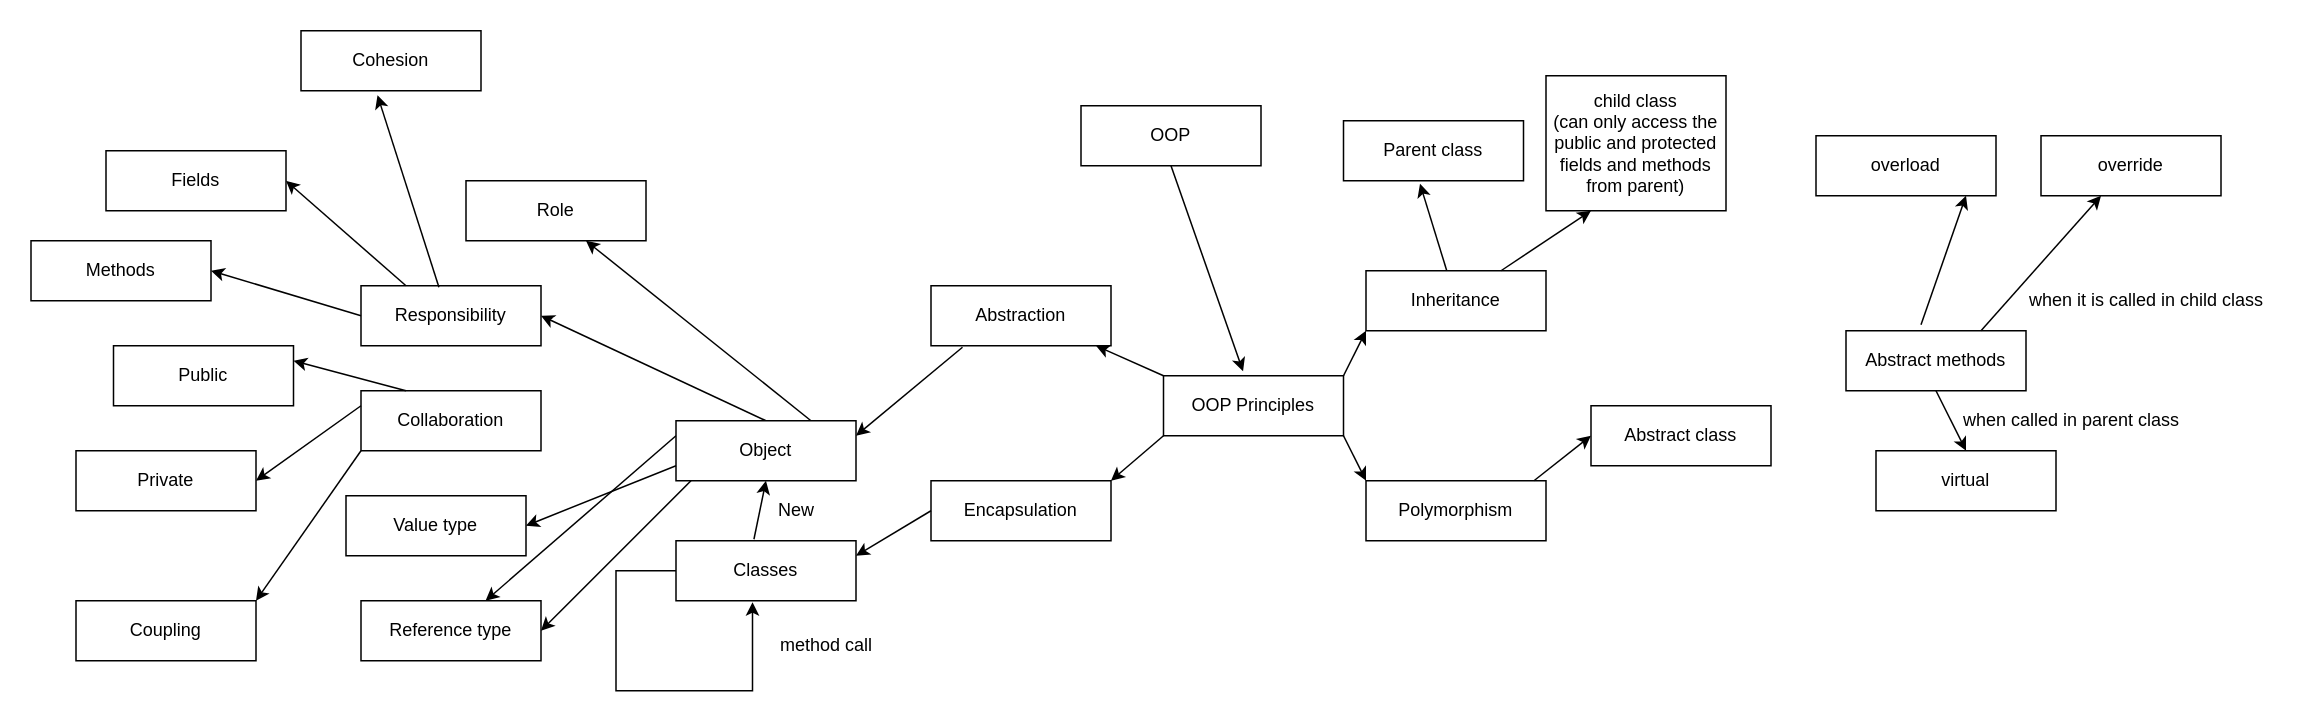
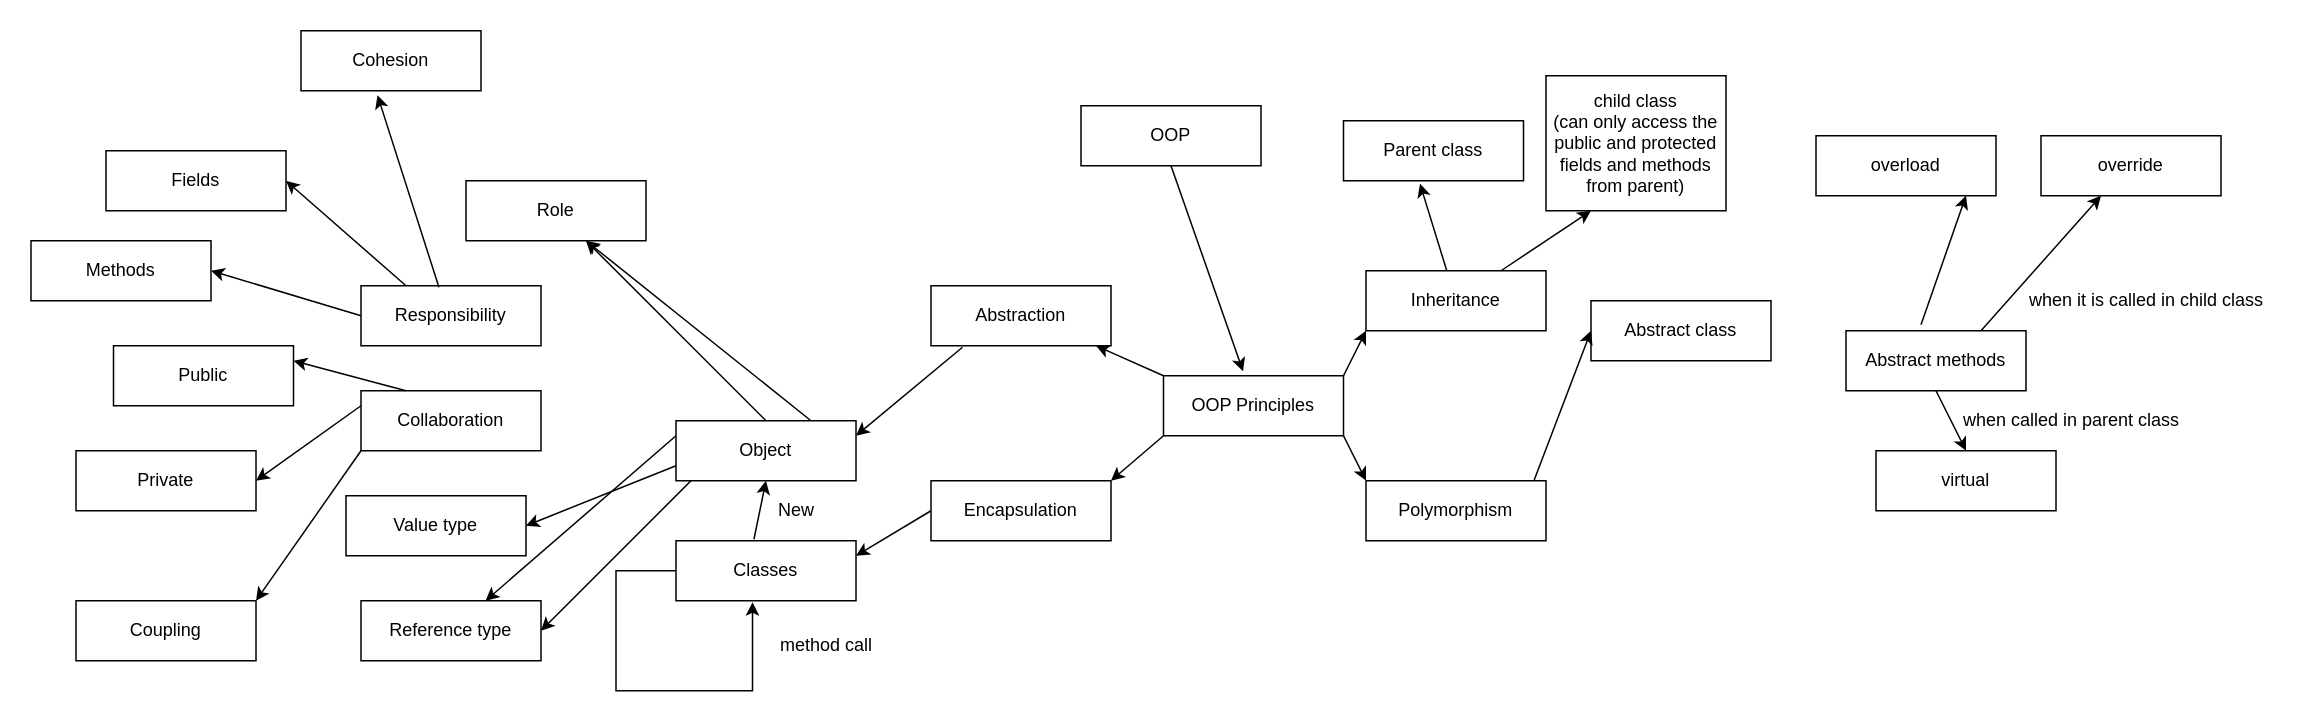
  <mxCell id="0" />
  <mxCell id="1" parent="0" />
  <mxCell id="2" value="OOP Principles" style="rounded=0;whiteSpace=wrap;html=1;" vertex="1" parent="1"><mxGeometry x="775" y="250" width="120" height="40" as="geometry" /></mxCell>
  <mxCell id="3" value="Abstraction" style="rounded=0;whiteSpace=wrap;html=1;" vertex="1" parent="1"><mxGeometry x="620" y="190" width="120" height="40" as="geometry" /></mxCell>
  <mxCell id="4" value="Encapsulation" style="rounded=0;whiteSpace=wrap;html=1;" vertex="1" parent="1"><mxGeometry x="620" y="320" width="120" height="40" as="geometry" /></mxCell>
  <mxCell id="5" value="Polymorphism" style="rounded=0;whiteSpace=wrap;html=1;" vertex="1" parent="1"><mxGeometry x="910" y="320" width="120" height="40" as="geometry" /></mxCell>
  <mxCell id="6" value="Inheritance" style="rounded=0;whiteSpace=wrap;html=1;" vertex="1" parent="1"><mxGeometry x="910" y="180" width="120" height="40" as="geometry" /></mxCell>
  <mxCell id="7" value="" style="endArrow=classic;html=1;exitX=0;exitY=0;exitDx=0;exitDy=0;" edge="1" parent="1" source="2"><mxGeometry width="50" height="50" relative="1" as="geometry"><mxPoint x="750" y="350" as="sourcePoint" /><mxPoint x="730" y="230" as="targetPoint" /></mxGeometry></mxCell>
  <mxCell id="8" value="" style="endArrow=classic;html=1;exitX=0;exitY=1;exitDx=0;exitDy=0;entryX=1;entryY=0;entryDx=0;entryDy=0;" edge="1" parent="1" source="2" target="4"><mxGeometry width="50" height="50" relative="1" as="geometry"><mxPoint x="785" y="260" as="sourcePoint" /><mxPoint x="740" y="240" as="targetPoint" /></mxGeometry></mxCell>
  <mxCell id="9" value="" style="endArrow=classic;html=1;exitX=1;exitY=0;exitDx=0;exitDy=0;entryX=0;entryY=1;entryDx=0;entryDy=0;" edge="1" parent="1" source="2" target="6"><mxGeometry width="50" height="50" relative="1" as="geometry"><mxPoint x="750" y="350" as="sourcePoint" /><mxPoint x="800" y="300" as="targetPoint" /></mxGeometry></mxCell>
  <mxCell id="10" value="" style="endArrow=classic;html=1;exitX=1;exitY=1;exitDx=0;exitDy=0;entryX=0;entryY=0;entryDx=0;entryDy=0;" edge="1" parent="1" source="2" target="5"><mxGeometry width="50" height="50" relative="1" as="geometry"><mxPoint x="785" y="300" as="sourcePoint" /><mxPoint x="750" y="330" as="targetPoint" /></mxGeometry></mxCell>
  <mxCell id="11" value="Role" style="rounded=0;whiteSpace=wrap;html=1;" vertex="1" parent="1"><mxGeometry x="310" y="120" width="120" height="40" as="geometry" /></mxCell>
  <mxCell id="12" value="" style="endArrow=classic;html=1;exitX=0.75;exitY=0;exitDx=0;exitDy=0;" edge="1" parent="1" source="19"><mxGeometry width="50" height="50" relative="1" as="geometry"><mxPoint x="435" y="180" as="sourcePoint" /><mxPoint x="390" y="160" as="targetPoint" /></mxGeometry></mxCell>
- <mxCell id="13" value="" style="endArrow=classic;html=1;exitX=0.5;exitY=0;exitDx=0;exitDy=0;entryX=1;entryY=0.5;entryDx=0;entryDy=0;" edge="1" parent="1" source="19" target="14"><mxGeometry width="50" height="50" relative="1" as="geometry"><mxPoint x="424" y="205" as="sourcePoint" /><mxPoint x="354" y="215" as="targetPoint" /></mxGeometry></mxCell>
+ <mxCell id="13" value="" style="endArrow=classic;html=1;exitX=0.5;exitY=0;exitDx=0;exitDy=0;" edge="1" parent="1" source="19" target="11"><mxGeometry width="50" height="50" relative="1" as="geometry"><mxPoint x="424" y="205" as="sourcePoint" /><mxPoint x="354" y="215" as="targetPoint" /></mxGeometry></mxCell>
  <mxCell id="14" value="Responsibility" style="rounded=0;whiteSpace=wrap;html=1;" vertex="1" parent="1"><mxGeometry x="240" y="190" width="120" height="40" as="geometry" /></mxCell>
  <mxCell id="15" value="Collaboration" style="rounded=0;whiteSpace=wrap;html=1;" vertex="1" parent="1"><mxGeometry x="240" y="260" width="120" height="40" as="geometry" /></mxCell>
  <mxCell id="16" value="" style="endArrow=classic;html=1;exitX=0;exitY=0.25;exitDx=0;exitDy=0;" edge="1" parent="1" source="19" target="35"><mxGeometry width="50" height="50" relative="1" as="geometry"><mxPoint x="630" y="200" as="sourcePoint" /><mxPoint x="585" y="180" as="targetPoint" /></mxGeometry></mxCell>
  <mxCell id="17" value="Classes" style="rounded=0;whiteSpace=wrap;html=1;" vertex="1" parent="1"><mxGeometry x="450" y="360" width="120" height="40" as="geometry" /></mxCell>
  <mxCell id="18" value="" style="endArrow=classic;html=1;entryX=1;entryY=0.25;entryDx=0;entryDy=0;exitX=0;exitY=0.5;exitDx=0;exitDy=0;" edge="1" parent="1" source="4" target="17"><mxGeometry width="50" height="50" relative="1" as="geometry"><mxPoint x="610" y="270" as="sourcePoint" /><mxPoint x="660" y="220" as="targetPoint" /></mxGeometry></mxCell>
  <mxCell id="19" value="Object" style="rounded=0;whiteSpace=wrap;html=1;" vertex="1" parent="1"><mxGeometry x="450" y="280" width="120" height="40" as="geometry" /></mxCell>
  <mxCell id="20" value="" style="endArrow=classic;html=1;exitX=0.175;exitY=1.025;exitDx=0;exitDy=0;exitPerimeter=0;" edge="1" parent="1" source="3"><mxGeometry width="50" height="50" relative="1" as="geometry"><mxPoint x="610" y="270" as="sourcePoint" /><mxPoint x="570" y="290" as="targetPoint" /></mxGeometry></mxCell>
  <mxCell id="21" value="" style="endArrow=classic;html=1;entryX=0.5;entryY=1;entryDx=0;entryDy=0;exitX=0.433;exitY=-0.025;exitDx=0;exitDy=0;exitPerimeter=0;" edge="1" parent="1" source="17" target="19"><mxGeometry width="50" height="50" relative="1" as="geometry"><mxPoint x="630" y="350" as="sourcePoint" /><mxPoint x="580" y="380" as="targetPoint" /></mxGeometry></mxCell>
  <mxCell id="22" value="Fields" style="rounded=0;whiteSpace=wrap;html=1;" vertex="1" parent="1"><mxGeometry x="70" y="100" width="120" height="40" as="geometry" /></mxCell>
  <mxCell id="23" value="Methods" style="rounded=0;whiteSpace=wrap;html=1;" vertex="1" parent="1"><mxGeometry x="20" y="160" width="120" height="40" as="geometry" /></mxCell>
  <mxCell id="24" value="" style="endArrow=classic;html=1;exitX=0;exitY=0.5;exitDx=0;exitDy=0;entryX=1;entryY=0.5;entryDx=0;entryDy=0;" edge="1" parent="1" source="14" target="23"><mxGeometry width="50" height="50" relative="1" as="geometry"><mxPoint x="460" y="310" as="sourcePoint" /><mxPoint x="370" y="290" as="targetPoint" /></mxGeometry></mxCell>
  <mxCell id="25" value="" style="endArrow=classic;html=1;exitX=0.25;exitY=0;exitDx=0;exitDy=0;entryX=1;entryY=0.5;entryDx=0;entryDy=0;" edge="1" parent="1" source="14" target="22"><mxGeometry width="50" height="50" relative="1" as="geometry"><mxPoint x="250" y="220" as="sourcePoint" /><mxPoint x="190" y="230" as="targetPoint" /></mxGeometry></mxCell>
  <mxCell id="26" value="Public" style="rounded=0;whiteSpace=wrap;html=1;" vertex="1" parent="1"><mxGeometry x="75" y="230" width="120" height="40" as="geometry" /></mxCell>
  <mxCell id="27" value="Private" style="rounded=0;whiteSpace=wrap;html=1;" vertex="1" parent="1"><mxGeometry x="50" y="300" width="120" height="40" as="geometry" /></mxCell>
  <mxCell id="28" value="" style="endArrow=classic;html=1;exitX=0.25;exitY=0;exitDx=0;exitDy=0;entryX=1;entryY=0.25;entryDx=0;entryDy=0;" edge="1" parent="1" source="15" target="26"><mxGeometry width="50" height="50" relative="1" as="geometry"><mxPoint x="250" y="220" as="sourcePoint" /><mxPoint x="150" y="190" as="targetPoint" /></mxGeometry></mxCell>
  <mxCell id="29" value="" style="endArrow=classic;html=1;entryX=1;entryY=0.5;entryDx=0;entryDy=0;exitX=0;exitY=0.25;exitDx=0;exitDy=0;" edge="1" parent="1" source="15" target="27"><mxGeometry width="50" height="50" relative="1" as="geometry"><mxPoint x="230" y="280" as="sourcePoint" /><mxPoint x="170" y="250" as="targetPoint" /></mxGeometry></mxCell>
  <mxCell id="30" value="New" style="text;html=1;align=center;verticalAlign=middle;resizable=0;points=[];autosize=1;strokeColor=none;fillColor=none;" vertex="1" parent="1"><mxGeometry x="510" y="330" width="40" height="20" as="geometry" /></mxCell>
  <mxCell id="31" style="edgeStyle=orthogonalEdgeStyle;rounded=0;orthogonalLoop=1;jettySize=auto;html=1;exitX=0;exitY=0.5;exitDx=0;exitDy=0;entryX=0.425;entryY=1.025;entryDx=0;entryDy=0;entryPerimeter=0;" edge="1" parent="1" source="17" target="17"><mxGeometry relative="1" as="geometry"><Array as="points"><mxPoint x="410" y="380" /><mxPoint x="410" y="460" /><mxPoint x="501" y="460" /></Array></mxGeometry></mxCell>
  <mxCell id="32" value="method call" style="text;html=1;align=center;verticalAlign=middle;resizable=0;points=[];autosize=1;strokeColor=none;fillColor=none;" vertex="1" parent="1"><mxGeometry x="510" y="420" width="80" height="20" as="geometry" /></mxCell>
  <mxCell id="33" value="" style="endArrow=classic;html=1;exitX=0;exitY=0.75;exitDx=0;exitDy=0;" edge="1" parent="1" source="19"><mxGeometry width="50" height="50" relative="1" as="geometry"><mxPoint x="490" y="340" as="sourcePoint" /><mxPoint x="350" y="350" as="targetPoint" /></mxGeometry></mxCell>
  <mxCell id="34" value="Value type" style="rounded=0;whiteSpace=wrap;html=1;" vertex="1" parent="1"><mxGeometry x="230" y="330" width="120" height="40" as="geometry" /></mxCell>
  <mxCell id="35" value="Reference type" style="rounded=0;whiteSpace=wrap;html=1;" vertex="1" parent="1"><mxGeometry x="240" y="400" width="120" height="40" as="geometry" /></mxCell>
  <mxCell id="36" value="" style="endArrow=classic;html=1;exitX=0;exitY=0.75;exitDx=0;exitDy=0;entryX=1;entryY=0.5;entryDx=0;entryDy=0;" edge="1" parent="1" target="35"><mxGeometry width="50" height="50" relative="1" as="geometry"><mxPoint x="460" y="320" as="sourcePoint" /><mxPoint x="360" y="360" as="targetPoint" /></mxGeometry></mxCell>
  <mxCell id="37" value="Parent class" style="rounded=0;whiteSpace=wrap;html=1;" vertex="1" parent="1"><mxGeometry x="895" y="80" width="120" height="40" as="geometry" /></mxCell>
  <mxCell id="38" value="&lt;div&gt;child class &lt;br&gt;&lt;/div&gt;&lt;div&gt;(can only access the public and protected fields and methods from parent)&lt;/div&gt;" style="rounded=0;whiteSpace=wrap;html=1;" vertex="1" parent="1"><mxGeometry x="1030" y="50" width="120" height="90" as="geometry" /></mxCell>
  <mxCell id="39" value="" style="endArrow=classic;html=1;entryX=0.425;entryY=1.05;entryDx=0;entryDy=0;entryPerimeter=0;" edge="1" parent="1" source="6" target="37"><mxGeometry width="50" height="50" relative="1" as="geometry"><mxPoint x="905" y="260" as="sourcePoint" /><mxPoint x="917" y="140" as="targetPoint" /></mxGeometry></mxCell>
  <mxCell id="40" value="" style="endArrow=classic;html=1;entryX=0.25;entryY=1;entryDx=0;entryDy=0;exitX=0.75;exitY=0;exitDx=0;exitDy=0;" edge="1" parent="1" source="6" target="38"><mxGeometry width="50" height="50" relative="1" as="geometry"><mxPoint x="961.057" y="190" as="sourcePoint" /><mxPoint x="926.96" y="154" as="targetPoint" /></mxGeometry></mxCell>
- <mxCell id="41" value="Abstract class" style="rounded=0;whiteSpace=wrap;html=1;" vertex="1" parent="1"><mxGeometry x="1060" y="270" width="120" height="40" as="geometry" /></mxCell>
+ <mxCell id="41" value="Abstract class" style="rounded=0;whiteSpace=wrap;html=1;" vertex="1" parent="1"><mxGeometry x="1060" y="200" width="120" height="40" as="geometry" /></mxCell>
  <mxCell id="42" value="" style="endArrow=classic;html=1;entryX=0;entryY=0.5;entryDx=0;entryDy=0;exitX=0.933;exitY=0;exitDx=0;exitDy=0;exitPerimeter=0;" edge="1" parent="1" source="5" target="41"><mxGeometry width="50" height="50" relative="1" as="geometry"><mxPoint x="962.333" y="190" as="sourcePoint" /><mxPoint x="927" y="150" as="targetPoint" /></mxGeometry></mxCell>
  <mxCell id="43" value="Abstract methods" style="rounded=0;whiteSpace=wrap;html=1;" vertex="1" parent="1"><mxGeometry x="1230" y="220" width="120" height="40" as="geometry" /></mxCell>
  <mxCell id="44" value="virtual" style="rounded=0;whiteSpace=wrap;html=1;" vertex="1" parent="1"><mxGeometry x="1250" y="300" width="120" height="40" as="geometry" /></mxCell>
  <mxCell id="45" value="" style="endArrow=classic;html=1;entryX=0.5;entryY=0;entryDx=0;entryDy=0;exitX=0.5;exitY=1;exitDx=0;exitDy=0;" edge="1" parent="1" source="43" target="44"><mxGeometry width="50" height="50" relative="1" as="geometry"><mxPoint x="1190" y="280" as="sourcePoint" /><mxPoint x="1240" y="270" as="targetPoint" /></mxGeometry></mxCell>
  <mxCell id="46" value="" style="endArrow=classic;html=1;" edge="1" parent="1"><mxGeometry width="50" height="50" relative="1" as="geometry"><mxPoint x="1280" y="216" as="sourcePoint" /><mxPoint x="1310" y="130" as="targetPoint" /></mxGeometry></mxCell>
  <mxCell id="47" value="when called in parent class" style="text;html=1;align=center;verticalAlign=middle;resizable=0;points=[];autosize=1;strokeColor=none;fillColor=none;" vertex="1" parent="1"><mxGeometry x="1300" y="270" width="160" height="20" as="geometry" /></mxCell>
  <mxCell id="48" value="" style="endArrow=classic;html=1;exitX=0.75;exitY=0;exitDx=0;exitDy=0;" edge="1" parent="1" source="43"><mxGeometry width="50" height="50" relative="1" as="geometry"><mxPoint x="1200" y="290" as="sourcePoint" /><mxPoint x="1400" y="130" as="targetPoint" /></mxGeometry></mxCell>
  <mxCell id="49" value="when it is called in child class" style="text;html=1;align=center;verticalAlign=middle;resizable=0;points=[];autosize=1;strokeColor=none;fillColor=none;" vertex="1" parent="1"><mxGeometry x="1345" y="190" width="170" height="20" as="geometry" /></mxCell>
  <mxCell id="50" value="override" style="rounded=0;whiteSpace=wrap;html=1;" vertex="1" parent="1"><mxGeometry x="1360" y="90" width="120" height="40" as="geometry" /></mxCell>
  <mxCell id="51" value="overload" style="rounded=0;whiteSpace=wrap;html=1;" vertex="1" parent="1"><mxGeometry x="1210" y="90" width="120" height="40" as="geometry" /></mxCell>
  <mxCell id="52" value="Cohesion" style="rounded=0;whiteSpace=wrap;html=1;" vertex="1" parent="1"><mxGeometry x="200" y="20" width="120" height="40" as="geometry" /></mxCell>
  <mxCell id="53" value="" style="endArrow=classic;html=1;entryX=0.425;entryY=1.075;entryDx=0;entryDy=0;entryPerimeter=0;exitX=0.433;exitY=0.025;exitDx=0;exitDy=0;exitPerimeter=0;" edge="1" parent="1" source="14" target="52"><mxGeometry width="50" height="50" relative="1" as="geometry"><mxPoint x="280" y="180" as="sourcePoint" /><mxPoint x="200" y="130" as="targetPoint" /></mxGeometry></mxCell>
  <mxCell id="54" value="Coupling" style="rounded=0;whiteSpace=wrap;html=1;" vertex="1" parent="1"><mxGeometry x="50" y="400" width="120" height="40" as="geometry" /></mxCell>
  <mxCell id="55" value="" style="endArrow=classic;html=1;exitX=0;exitY=1;exitDx=0;exitDy=0;entryX=1;entryY=0;entryDx=0;entryDy=0;" edge="1" parent="1" source="15" target="54"><mxGeometry width="50" height="50" relative="1" as="geometry"><mxPoint x="250" y="310" as="sourcePoint" /><mxPoint x="180" y="330" as="targetPoint" /></mxGeometry></mxCell>
  <mxCell id="56" value="OOP" style="rounded=0;whiteSpace=wrap;html=1;" vertex="1" parent="1"><mxGeometry x="720" y="70" width="120" height="40" as="geometry" /></mxCell>
  <mxCell id="57" value="" style="endArrow=classic;html=1;exitX=0.5;exitY=1;exitDx=0;exitDy=0;entryX=0.442;entryY=-0.075;entryDx=0;entryDy=0;entryPerimeter=0;" edge="1" parent="1" source="56" target="2"><mxGeometry width="50" height="50" relative="1" as="geometry"><mxPoint x="785" y="260" as="sourcePoint" /><mxPoint x="740" y="240" as="targetPoint" /></mxGeometry></mxCell>
